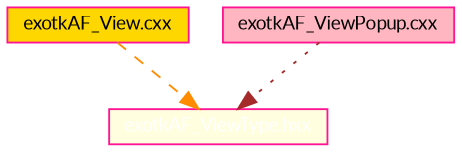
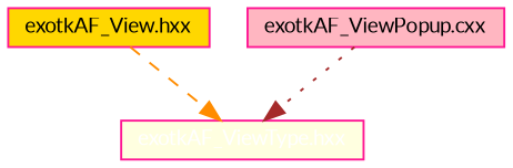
  digraph {
    fontname=Lato
    node [color=deeppink fontname=Lato fontsize=10 shape=box style=filled]
    edge [fontname=Lato fontsize=10]
    n1 [fontcolor=white height=0.2 label="exotkAF_ViewType.hxx" width=0.4 fillcolor=lightyellow]
-   n2 [height=0.2 label="exotkAF_View.cxx" width=0.4 fillcolor=gold]
+   n2 [height=0.2 label="exotkAF_View.hxx" width=0.4 fillcolor=gold]
    n3 [height=0.2 label="exotkAF_ViewPopup.cxx" width=0.4 fillcolor=lightpink]
    n2 -> n1 [color=darkorange style=dashed]
    n3 -> n1 [color=brown style=dotted]
  }
